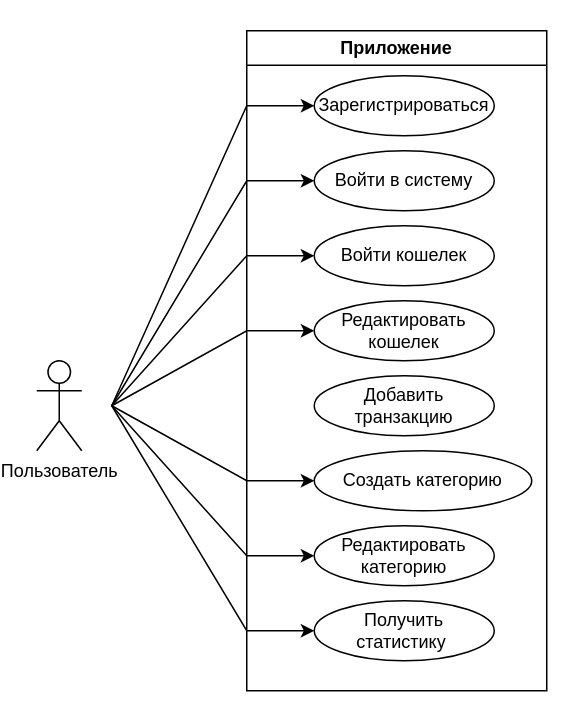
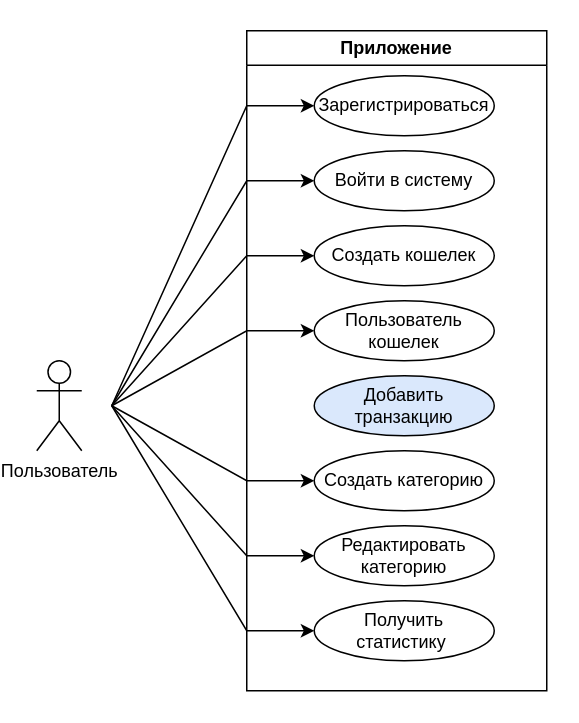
  <mxCell id="0" />
  <mxCell id="1" parent="0" />
  <mxCell id="2" value="Пользователь" style="shape=umlActor;verticalLabelPosition=bottom;verticalAlign=top;html=1;outlineConnect=0;" parent="1" vertex="1"><mxGeometry x="20" y="240" width="30" height="60" as="geometry" /></mxCell>
  <mxCell id="3" value="Приложение" style="swimlane;whiteSpace=wrap;html=1;" parent="1" vertex="1"><mxGeometry x="160" y="20" width="200" height="440" as="geometry" /></mxCell>
  <mxCell id="4" value="Зарегистрироваться" style="ellipse;whiteSpace=wrap;html=1;" parent="3" vertex="1"><mxGeometry x="45" y="30" width="120" height="40" as="geometry" /></mxCell>
  <mxCell id="5" value="Войти в систему" style="ellipse;whiteSpace=wrap;html=1;" parent="3" vertex="1"><mxGeometry x="45" y="80" width="120" height="40" as="geometry" /></mxCell>
- <mxCell id="6" value="Добавить транзакцию" style="ellipse;whiteSpace=wrap;html=1;" parent="3" vertex="1"><mxGeometry x="45" y="230" width="120" height="40" as="geometry" /></mxCell>
- <mxCell id="7" value="Войти кошелек" style="ellipse;whiteSpace=wrap;html=1;" parent="3" vertex="1"><mxGeometry x="45" y="130" width="120" height="40" as="geometry" /></mxCell>
- <mxCell id="8" value="Создать категорию" style="ellipse;whiteSpace=wrap;html=1;" parent="3" vertex="1"><mxGeometry x="45" y="280" width="145" height="40" as="geometry" /></mxCell>
+ <mxCell id="6" value="Добавить транзакцию" style="ellipse;whiteSpace=wrap;html=1;fillColor=#dae8fc;" parent="3" vertex="1"><mxGeometry x="45" y="230" width="120" height="40" as="geometry" /></mxCell>
+ <mxCell id="7" value="Создать кошелек" style="ellipse;whiteSpace=wrap;html=1;" parent="3" vertex="1"><mxGeometry x="45" y="130" width="120" height="40" as="geometry" /></mxCell>
+ <mxCell id="8" value="Создать категорию" style="ellipse;whiteSpace=wrap;html=1;" parent="3" vertex="1"><mxGeometry x="45" y="280" width="120" height="40" as="geometry" /></mxCell>
  <mxCell id="9" value="Редактировать категорию" style="ellipse;whiteSpace=wrap;html=1;" parent="3" vertex="1"><mxGeometry x="45" y="330" width="120" height="40" as="geometry" /></mxCell>
- <mxCell id="10" value="Редактировать кошелек" style="ellipse;whiteSpace=wrap;html=1;" parent="3" vertex="1"><mxGeometry x="45" y="180" width="120" height="40" as="geometry" /></mxCell>
+ <mxCell id="10" value="Пользователь кошелек" style="ellipse;whiteSpace=wrap;html=1;" parent="3" vertex="1"><mxGeometry x="45" y="180" width="120" height="40" as="geometry" /></mxCell>
  <mxCell id="11" value="Получить статистику&amp;nbsp;" style="ellipse;whiteSpace=wrap;html=1;" parent="3" vertex="1"><mxGeometry x="45" y="380" width="120" height="40" as="geometry" /></mxCell>
  <mxCell id="12" value="" style="endArrow=classic;html=1;rounded=0;entryX=0;entryY=0.5;entryDx=0;entryDy=0;" parent="1" target="4" edge="1"><mxGeometry width="50" height="50" relative="1" as="geometry"><mxPoint x="70" y="270" as="sourcePoint" /><mxPoint x="330" y="260" as="targetPoint" /><Array as="points"><mxPoint x="160" y="70" /></Array></mxGeometry></mxCell>
  <mxCell id="13" value="" style="endArrow=classic;html=1;rounded=0;entryX=0;entryY=0.5;entryDx=0;entryDy=0;" parent="1" target="5" edge="1"><mxGeometry width="50" height="50" relative="1" as="geometry"><mxPoint x="70" y="270" as="sourcePoint" /><mxPoint x="215" y="80" as="targetPoint" /><Array as="points"><mxPoint x="160" y="120" /></Array></mxGeometry></mxCell>
  <mxCell id="14" value="" style="endArrow=classic;html=1;rounded=0;entryX=0;entryY=0.5;entryDx=0;entryDy=0;" parent="1" target="7" edge="1"><mxGeometry width="50" height="50" relative="1" as="geometry"><mxPoint x="70" y="270" as="sourcePoint" /><mxPoint x="225" y="90" as="targetPoint" /><Array as="points"><mxPoint x="160" y="170" /></Array></mxGeometry></mxCell>
  <mxCell id="15" value="" style="endArrow=classic;html=1;rounded=0;entryX=0;entryY=0.5;entryDx=0;entryDy=0;" parent="1" target="10" edge="1"><mxGeometry width="50" height="50" relative="1" as="geometry"><mxPoint x="70" y="270" as="sourcePoint" /><mxPoint x="235" y="100" as="targetPoint" /><Array as="points"><mxPoint x="160" y="220" /></Array></mxGeometry></mxCell>
  <mxCell id="16" value="" style="endArrow=classic;html=1;rounded=0;entryX=0;entryY=0.5;entryDx=0;entryDy=0;" parent="1" target="8" edge="1"><mxGeometry width="50" height="50" relative="1" as="geometry"><mxPoint x="70" y="270" as="sourcePoint" /><mxPoint x="245" y="110" as="targetPoint" /><Array as="points"><mxPoint x="160" y="320" /></Array></mxGeometry></mxCell>
  <mxCell id="17" value="" style="endArrow=classic;html=1;rounded=0;entryX=0;entryY=0.5;entryDx=0;entryDy=0;" parent="1" target="9" edge="1"><mxGeometry width="50" height="50" relative="1" as="geometry"><mxPoint x="70" y="270" as="sourcePoint" /><mxPoint x="215" y="335" as="targetPoint" /><Array as="points"><mxPoint x="160" y="370" /></Array></mxGeometry></mxCell>
  <mxCell id="18" value="" style="endArrow=classic;html=1;rounded=0;entryX=0;entryY=0.5;entryDx=0;entryDy=0;" parent="1" target="11" edge="1"><mxGeometry width="50" height="50" relative="1" as="geometry"><mxPoint x="70" y="270" as="sourcePoint" /><mxPoint x="225" y="345" as="targetPoint" /><Array as="points"><mxPoint x="160" y="420" /></Array></mxGeometry></mxCell>
